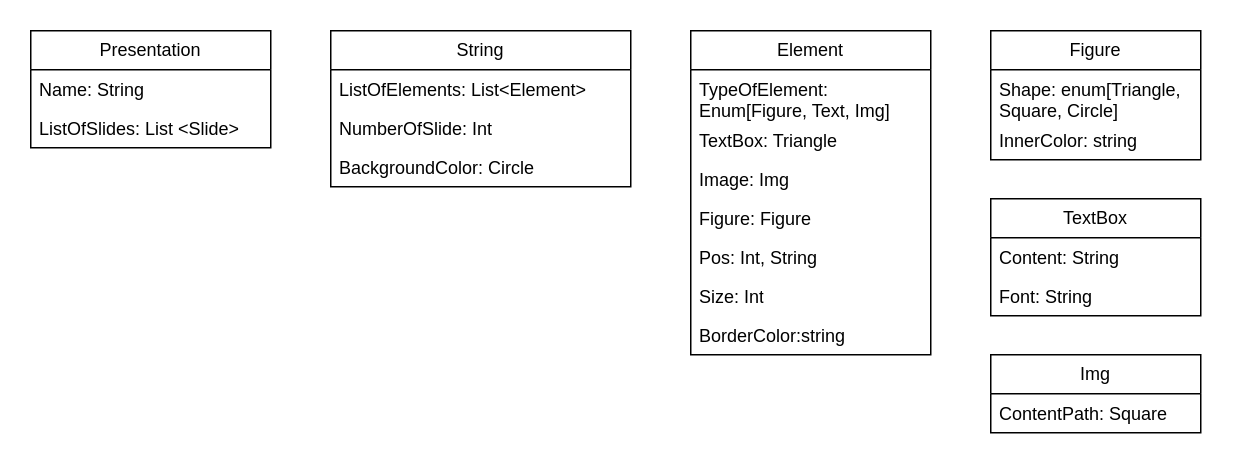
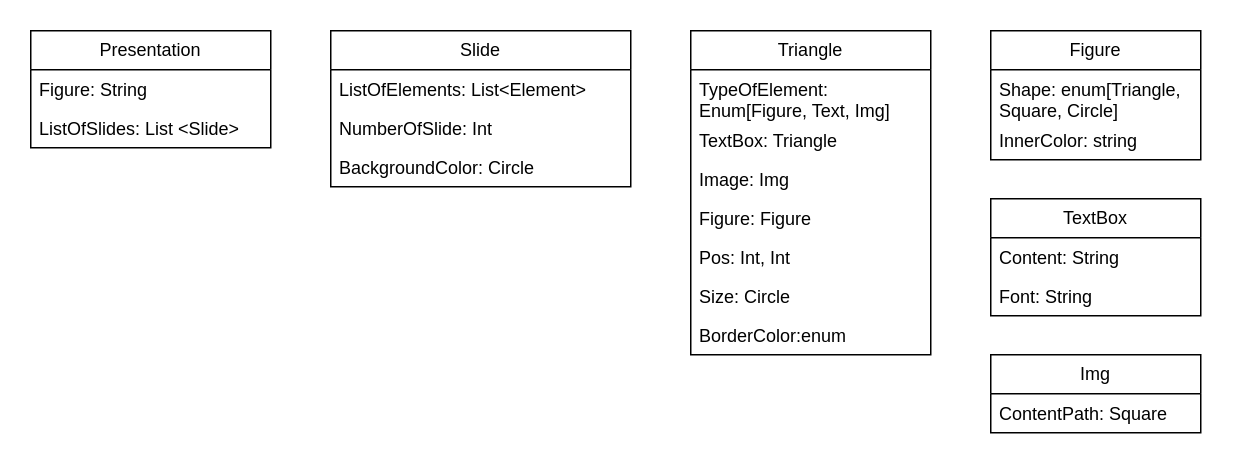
  <mxCell id="0" />
  <mxCell id="1" parent="0" />
  <mxCell id="2" value="Presentation" style="swimlane;fontStyle=0;childLayout=stackLayout;horizontal=1;startSize=26;fillColor=none;horizontalStack=0;resizeParent=1;resizeParentMax=0;resizeLast=0;collapsible=1;marginBottom=0;whiteSpace=wrap;html=1;" vertex="1" parent="1"><mxGeometry x="20" y="20" width="160" height="78" as="geometry" /></mxCell>
- <mxCell id="3" value="Name: String" style="text;strokeColor=none;fillColor=none;align=left;verticalAlign=top;spacingLeft=4;spacingRight=4;overflow=hidden;rotatable=0;points=[[0,0.5],[1,0.5]];portConstraint=eastwest;whiteSpace=wrap;html=1;" vertex="1" parent="2"><mxGeometry y="26" width="160" height="26" as="geometry" /></mxCell>
+ <mxCell id="3" value="Figure: String" style="text;strokeColor=none;fillColor=none;align=left;verticalAlign=top;spacingLeft=4;spacingRight=4;overflow=hidden;rotatable=0;points=[[0,0.5],[1,0.5]];portConstraint=eastwest;whiteSpace=wrap;html=1;" vertex="1" parent="2"><mxGeometry y="26" width="160" height="26" as="geometry" /></mxCell>
  <mxCell id="4" value="ListOfSlides: List &amp;lt;Slide&amp;gt;" style="text;strokeColor=none;fillColor=none;align=left;verticalAlign=top;spacingLeft=4;spacingRight=4;overflow=hidden;rotatable=0;points=[[0,0.5],[1,0.5]];portConstraint=eastwest;whiteSpace=wrap;html=1;" vertex="1" parent="2"><mxGeometry y="52" width="160" height="26" as="geometry" /></mxCell>
- <mxCell id="5" value="String" style="swimlane;fontStyle=0;childLayout=stackLayout;horizontal=1;startSize=26;fillColor=none;horizontalStack=0;resizeParent=1;resizeParentMax=0;resizeLast=0;collapsible=1;marginBottom=0;whiteSpace=wrap;html=1;" vertex="1" parent="1"><mxGeometry x="220" y="20" width="200" height="104" as="geometry" /></mxCell>
+ <mxCell id="5" value="Slide" style="swimlane;fontStyle=0;childLayout=stackLayout;horizontal=1;startSize=26;fillColor=none;horizontalStack=0;resizeParent=1;resizeParentMax=0;resizeLast=0;collapsible=1;marginBottom=0;whiteSpace=wrap;html=1;" vertex="1" parent="1"><mxGeometry x="220" y="20" width="200" height="104" as="geometry" /></mxCell>
  <mxCell id="6" value="ListOfElements: List&amp;lt;Element&amp;gt;" style="text;strokeColor=none;fillColor=none;align=left;verticalAlign=top;spacingLeft=4;spacingRight=4;overflow=hidden;rotatable=0;points=[[0,0.5],[1,0.5]];portConstraint=eastwest;whiteSpace=wrap;html=1;" vertex="1" parent="5"><mxGeometry y="26" width="200" height="26" as="geometry" /></mxCell>
  <mxCell id="7" value="NumberOfSlide: Int" style="text;strokeColor=none;fillColor=none;align=left;verticalAlign=top;spacingLeft=4;spacingRight=4;overflow=hidden;rotatable=0;points=[[0,0.5],[1,0.5]];portConstraint=eastwest;whiteSpace=wrap;html=1;" vertex="1" parent="5"><mxGeometry y="52" width="200" height="26" as="geometry" /></mxCell>
  <mxCell id="8" value="BackgroundColor: Circle" style="text;strokeColor=none;fillColor=none;align=left;verticalAlign=top;spacingLeft=4;spacingRight=4;overflow=hidden;rotatable=0;points=[[0,0.5],[1,0.5]];portConstraint=eastwest;whiteSpace=wrap;html=1;" vertex="1" parent="5"><mxGeometry y="78" width="200" height="26" as="geometry" /></mxCell>
- <mxCell id="9" value="Element" style="swimlane;fontStyle=0;childLayout=stackLayout;horizontal=1;startSize=26;fillColor=none;horizontalStack=0;resizeParent=1;resizeParentMax=0;resizeLast=0;collapsible=1;marginBottom=0;whiteSpace=wrap;html=1;" vertex="1" parent="1"><mxGeometry x="460" y="20" width="160" height="216" as="geometry" /></mxCell>
+ <mxCell id="9" value="Triangle" style="swimlane;fontStyle=0;childLayout=stackLayout;horizontal=1;startSize=26;fillColor=none;horizontalStack=0;resizeParent=1;resizeParentMax=0;resizeLast=0;collapsible=1;marginBottom=0;whiteSpace=wrap;html=1;" vertex="1" parent="1"><mxGeometry x="460" y="20" width="160" height="216" as="geometry" /></mxCell>
  <mxCell id="10" value="TypeOfElement: Enum[Figure, Text, Img]" style="text;strokeColor=none;fillColor=none;align=left;verticalAlign=top;spacingLeft=4;spacingRight=4;overflow=hidden;rotatable=0;points=[[0,0.5],[1,0.5]];portConstraint=eastwest;whiteSpace=wrap;html=1;" vertex="1" parent="9"><mxGeometry y="26" width="160" height="34" as="geometry" /></mxCell>
  <mxCell id="11" value="TextBox: Triangle" style="text;strokeColor=none;fillColor=none;align=left;verticalAlign=top;spacingLeft=4;spacingRight=4;overflow=hidden;rotatable=0;points=[[0,0.5],[1,0.5]];portConstraint=eastwest;whiteSpace=wrap;html=1;" vertex="1" parent="9"><mxGeometry y="60" width="160" height="26" as="geometry" /></mxCell>
  <mxCell id="12" value="Image: Img" style="text;strokeColor=none;fillColor=none;align=left;verticalAlign=top;spacingLeft=4;spacingRight=4;overflow=hidden;rotatable=0;points=[[0,0.5],[1,0.5]];portConstraint=eastwest;whiteSpace=wrap;html=1;" vertex="1" parent="9"><mxGeometry y="86" width="160" height="26" as="geometry" /></mxCell>
  <mxCell id="13" value="Figure: Figure" style="text;strokeColor=none;fillColor=none;align=left;verticalAlign=top;spacingLeft=4;spacingRight=4;overflow=hidden;rotatable=0;points=[[0,0.5],[1,0.5]];portConstraint=eastwest;whiteSpace=wrap;html=1;" vertex="1" parent="9"><mxGeometry y="112" width="160" height="26" as="geometry" /></mxCell>
- <mxCell id="14" value="Pos: Int, String" style="text;strokeColor=none;fillColor=none;align=left;verticalAlign=top;spacingLeft=4;spacingRight=4;overflow=hidden;rotatable=0;points=[[0,0.5],[1,0.5]];portConstraint=eastwest;whiteSpace=wrap;html=1;" vertex="1" parent="9"><mxGeometry y="138" width="160" height="26" as="geometry" /></mxCell>
- <mxCell id="15" value="Size: Int" style="text;strokeColor=none;fillColor=none;align=left;verticalAlign=top;spacingLeft=4;spacingRight=4;overflow=hidden;rotatable=0;points=[[0,0.5],[1,0.5]];portConstraint=eastwest;whiteSpace=wrap;html=1;" vertex="1" parent="9"><mxGeometry y="164" width="160" height="26" as="geometry" /></mxCell>
- <mxCell id="16" value="BorderColor:string" style="text;strokeColor=none;fillColor=none;align=left;verticalAlign=top;spacingLeft=4;spacingRight=4;overflow=hidden;rotatable=0;points=[[0,0.5],[1,0.5]];portConstraint=eastwest;whiteSpace=wrap;html=1;" vertex="1" parent="9"><mxGeometry y="190" width="160" height="26" as="geometry" /></mxCell>
+ <mxCell id="14" value="Pos: Int, Int" style="text;strokeColor=none;fillColor=none;align=left;verticalAlign=top;spacingLeft=4;spacingRight=4;overflow=hidden;rotatable=0;points=[[0,0.5],[1,0.5]];portConstraint=eastwest;whiteSpace=wrap;html=1;" vertex="1" parent="9"><mxGeometry y="138" width="160" height="26" as="geometry" /></mxCell>
+ <mxCell id="15" value="Size: Circle" style="text;strokeColor=none;fillColor=none;align=left;verticalAlign=top;spacingLeft=4;spacingRight=4;overflow=hidden;rotatable=0;points=[[0,0.5],[1,0.5]];portConstraint=eastwest;whiteSpace=wrap;html=1;" vertex="1" parent="9"><mxGeometry y="164" width="160" height="26" as="geometry" /></mxCell>
+ <mxCell id="16" value="BorderColor:enum" style="text;strokeColor=none;fillColor=none;align=left;verticalAlign=top;spacingLeft=4;spacingRight=4;overflow=hidden;rotatable=0;points=[[0,0.5],[1,0.5]];portConstraint=eastwest;whiteSpace=wrap;html=1;" vertex="1" parent="9"><mxGeometry y="190" width="160" height="26" as="geometry" /></mxCell>
  <mxCell id="17" value="Figure" style="swimlane;fontStyle=0;childLayout=stackLayout;horizontal=1;startSize=26;fillColor=none;horizontalStack=0;resizeParent=1;resizeParentMax=0;resizeLast=0;collapsible=1;marginBottom=0;whiteSpace=wrap;html=1;" vertex="1" parent="1"><mxGeometry x="660" y="20" width="140" height="86" as="geometry" /></mxCell>
  <mxCell id="18" value="Shape: enum[Triangle, Square, Circle]" style="text;strokeColor=none;fillColor=none;align=left;verticalAlign=top;spacingLeft=4;spacingRight=4;overflow=hidden;rotatable=0;points=[[0,0.5],[1,0.5]];portConstraint=eastwest;whiteSpace=wrap;html=1;" vertex="1" parent="17"><mxGeometry y="26" width="140" height="34" as="geometry" /></mxCell>
  <mxCell id="19" value="InnerColor: string" style="text;strokeColor=none;fillColor=none;align=left;verticalAlign=top;spacingLeft=4;spacingRight=4;overflow=hidden;rotatable=0;points=[[0,0.5],[1,0.5]];portConstraint=eastwest;whiteSpace=wrap;html=1;" vertex="1" parent="17"><mxGeometry y="60" width="140" height="26" as="geometry" /></mxCell>
  <mxCell id="20" value="TextBox" style="swimlane;fontStyle=0;childLayout=stackLayout;horizontal=1;startSize=26;fillColor=none;horizontalStack=0;resizeParent=1;resizeParentMax=0;resizeLast=0;collapsible=1;marginBottom=0;whiteSpace=wrap;html=1;" vertex="1" parent="1"><mxGeometry x="660" y="132" width="140" height="78" as="geometry" /></mxCell>
  <mxCell id="21" value="Content: String" style="text;strokeColor=none;fillColor=none;align=left;verticalAlign=top;spacingLeft=4;spacingRight=4;overflow=hidden;rotatable=0;points=[[0,0.5],[1,0.5]];portConstraint=eastwest;whiteSpace=wrap;html=1;" vertex="1" parent="20"><mxGeometry y="26" width="140" height="26" as="geometry" /></mxCell>
  <mxCell id="22" value="Font: String" style="text;strokeColor=none;fillColor=none;align=left;verticalAlign=top;spacingLeft=4;spacingRight=4;overflow=hidden;rotatable=0;points=[[0,0.5],[1,0.5]];portConstraint=eastwest;whiteSpace=wrap;html=1;" vertex="1" parent="20"><mxGeometry y="52" width="140" height="26" as="geometry" /></mxCell>
  <mxCell id="23" value="Img" style="swimlane;fontStyle=0;childLayout=stackLayout;horizontal=1;startSize=26;fillColor=none;horizontalStack=0;resizeParent=1;resizeParentMax=0;resizeLast=0;collapsible=1;marginBottom=0;whiteSpace=wrap;html=1;" vertex="1" parent="1"><mxGeometry x="660" y="236" width="140" height="52" as="geometry" /></mxCell>
  <mxCell id="24" value="ContentPath: Square" style="text;strokeColor=none;fillColor=none;align=left;verticalAlign=top;spacingLeft=4;spacingRight=4;overflow=hidden;rotatable=0;points=[[0,0.5],[1,0.5]];portConstraint=eastwest;whiteSpace=wrap;html=1;" vertex="1" parent="23"><mxGeometry y="26" width="140" height="26" as="geometry" /></mxCell>
